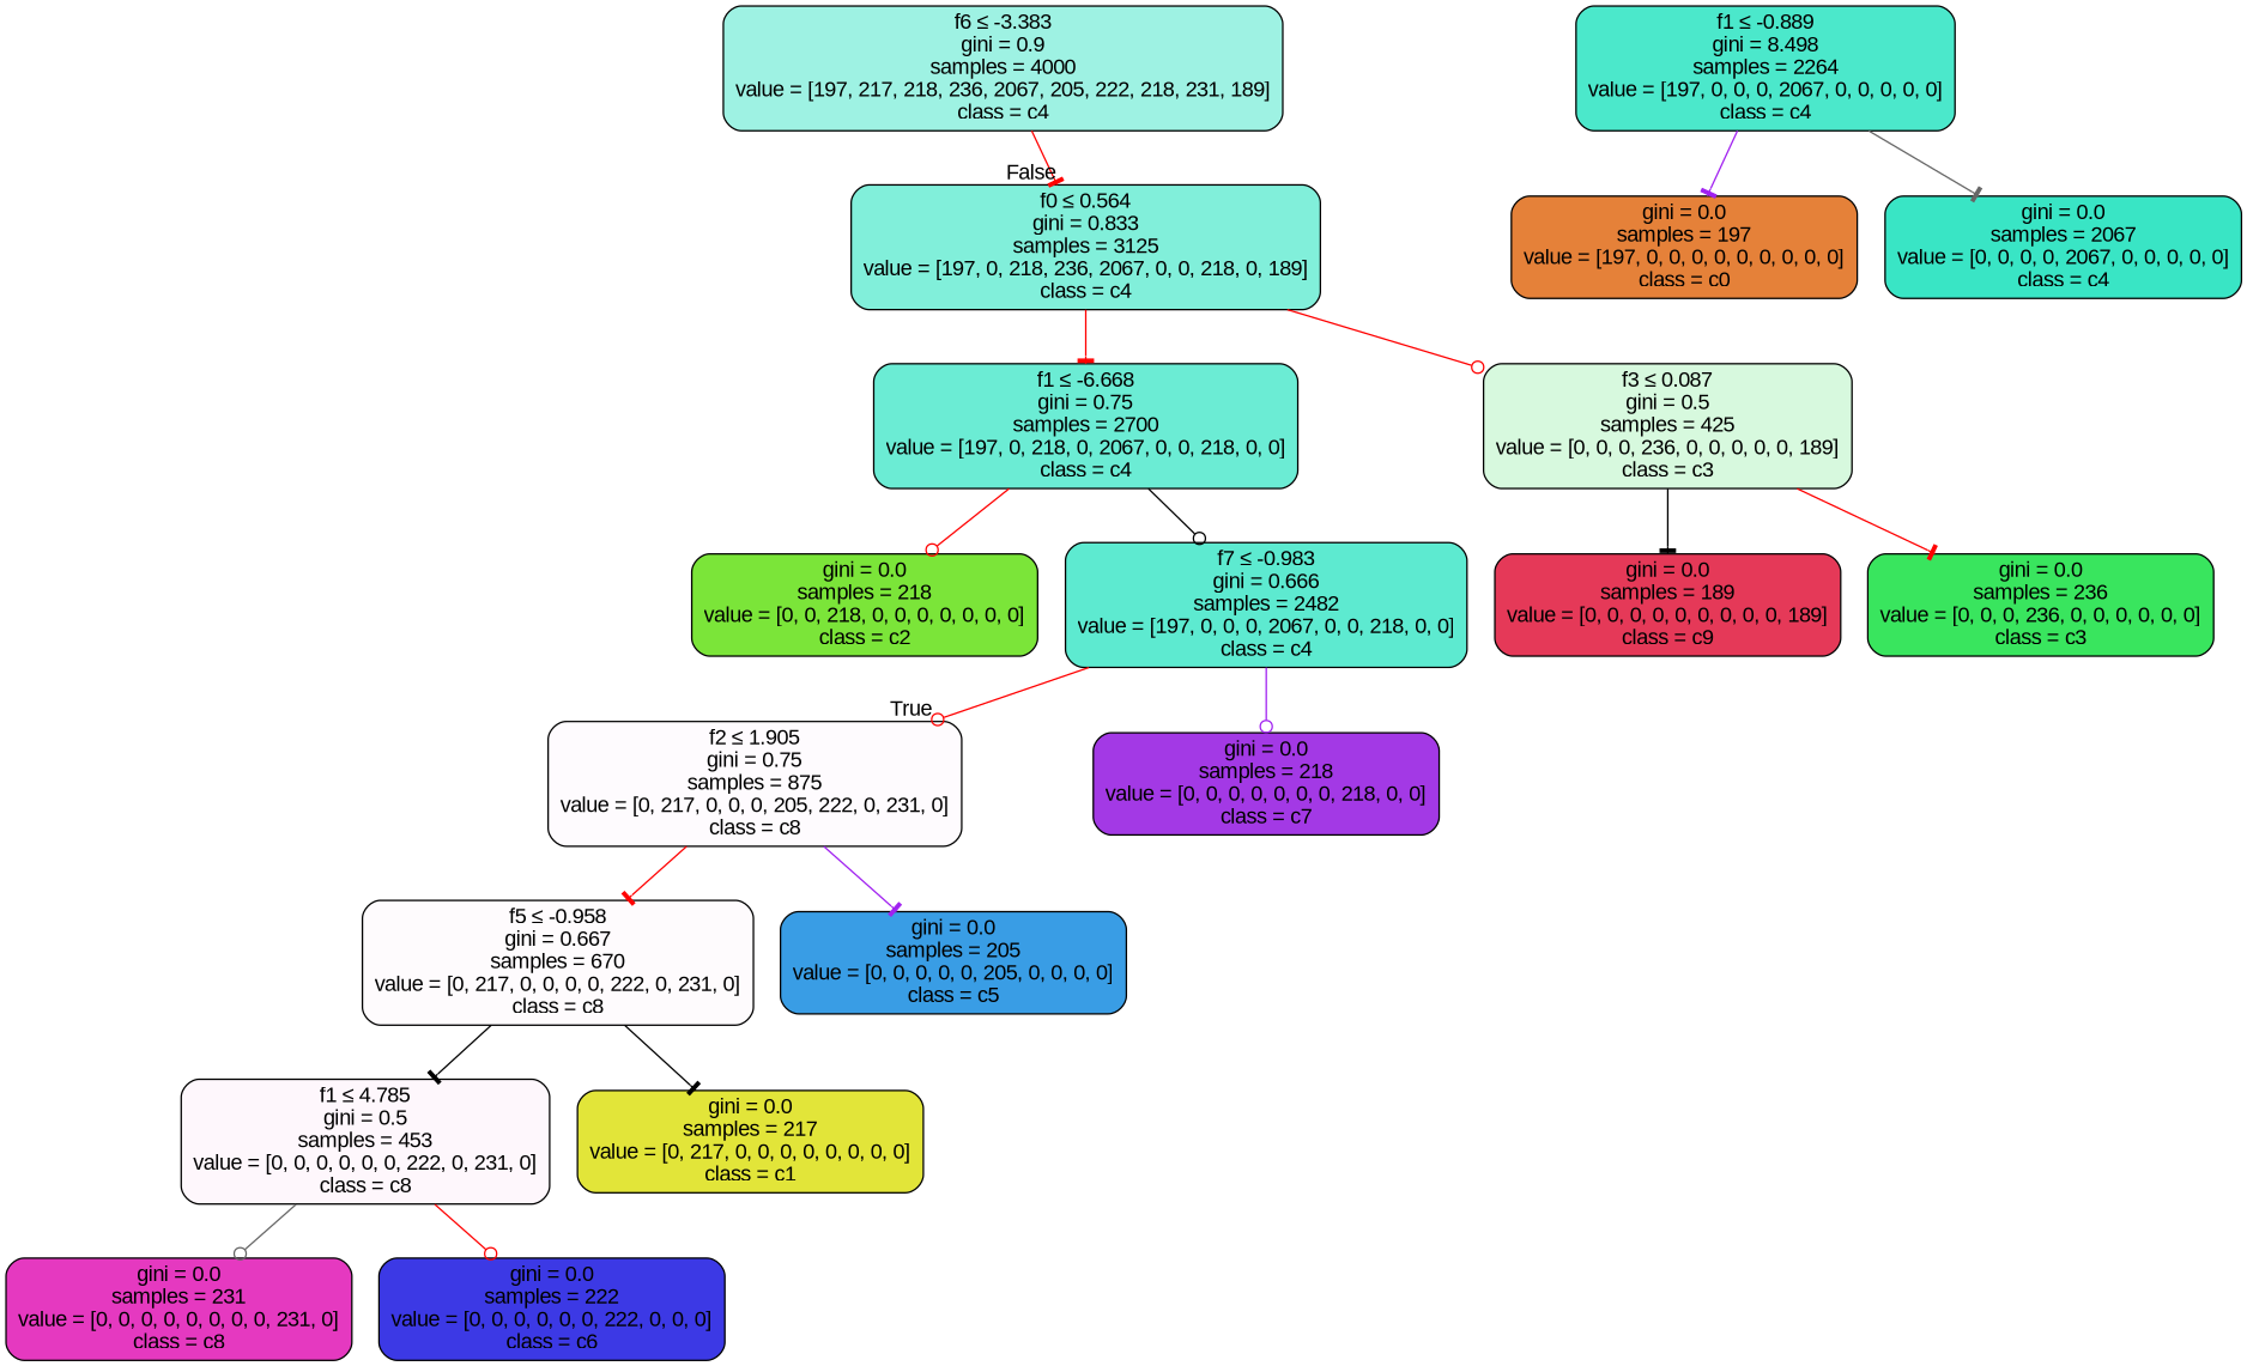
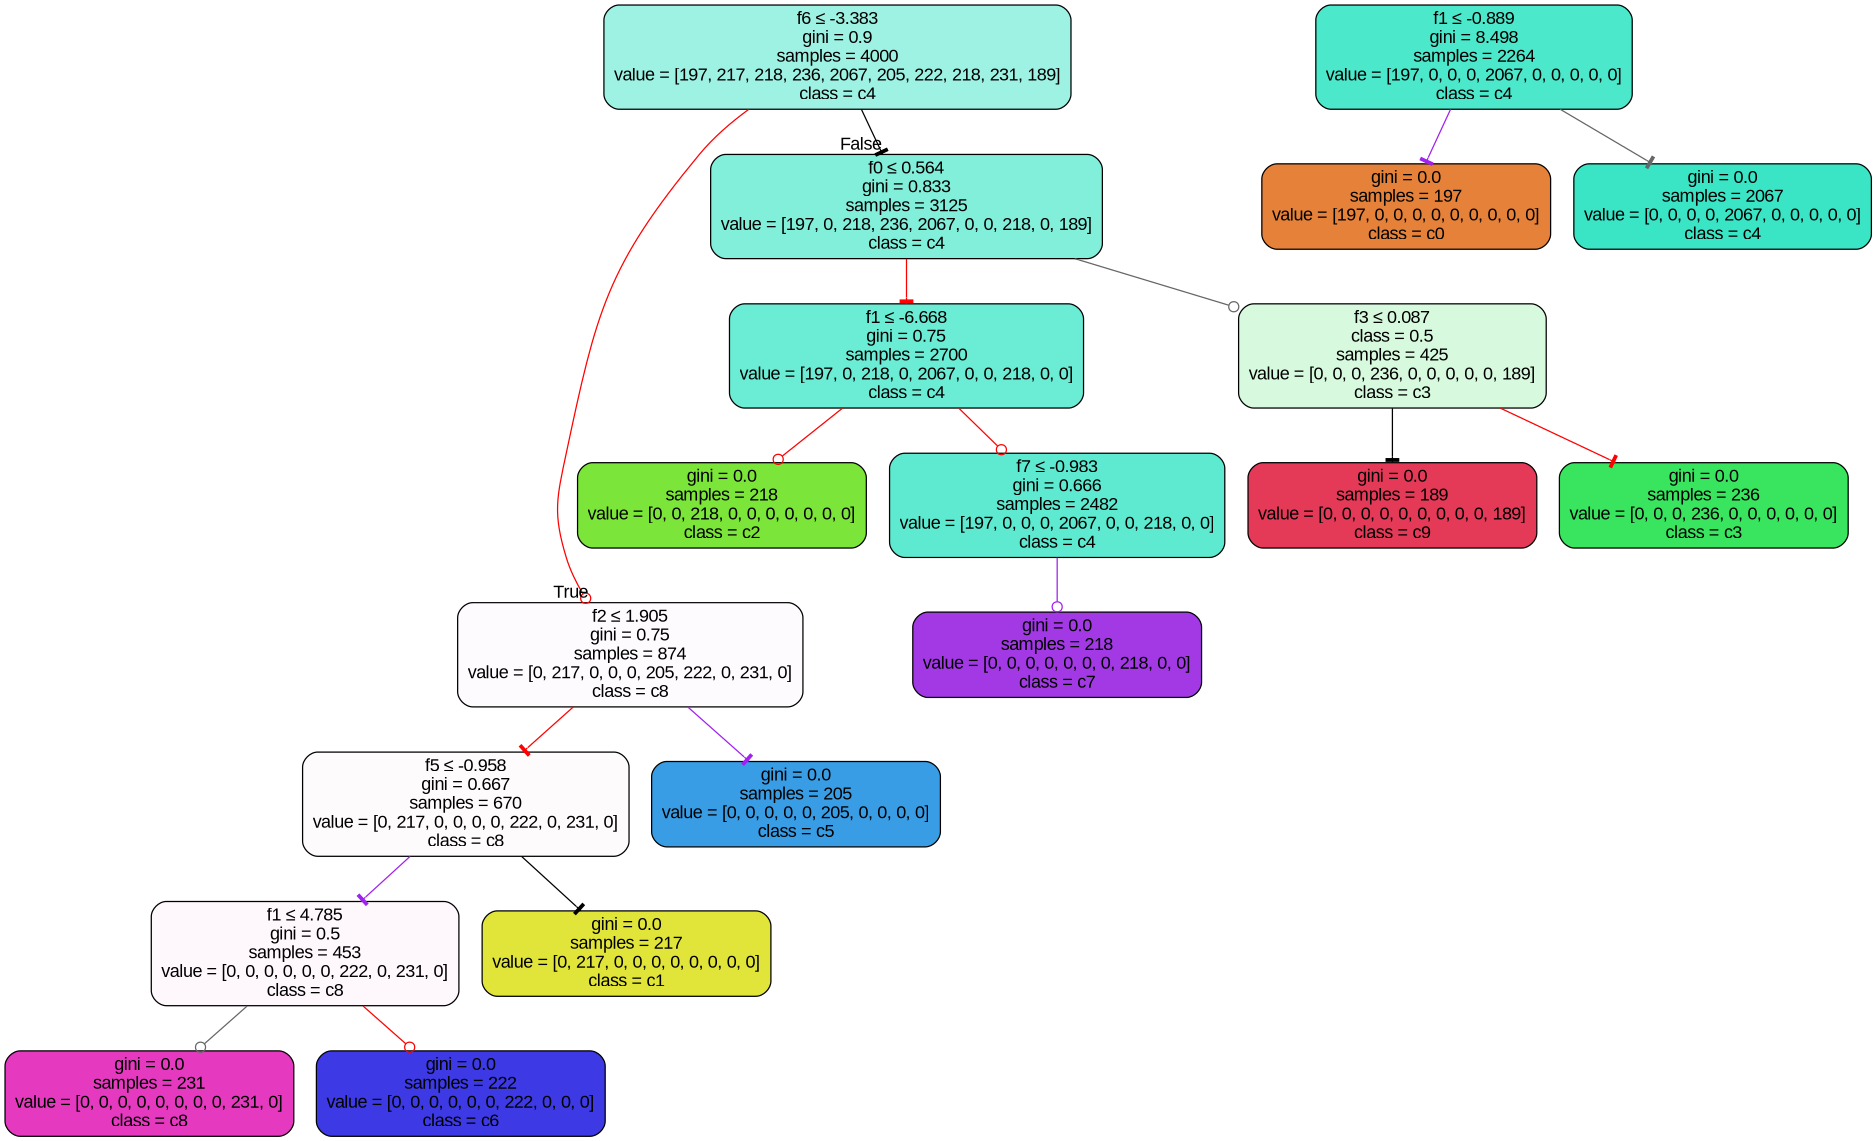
  digraph {
    fontname="Liberation Sans"
    node [color=black fontname="Liberation Sans" shape=box style="filled, rounded"]
    edge [arrowhead=tee color=red fontname="Liberation Sans"]
    n1 [fillcolor="#39e5c57c" label=<f6 &le; -3.383<br/>gini = 0.9<br/>samples = 4000<br/>value = [197, 217, 218, 236, 2067, 205, 222, 218, 231, 189]<br/>class = c4>]
-   n2 [fillcolor="#e539c004" label=<f2 &le; 1.905<br/>gini = 0.75<br/>samples = 875<br/>value = [0, 217, 0, 0, 0, 205, 222, 0, 231, 0]<br/>class = c8>]
+   n2 [fillcolor="#e539c004" label=<f2 &le; 1.905<br/>gini = 0.75<br/>samples = 874<br/>value = [0, 217, 0, 0, 0, 205, 222, 0, 231, 0]<br/>class = c8>]
    n3 [fillcolor="#39e5c5a2" label=<f0 &le; 0.564<br/>gini = 0.833<br/>samples = 3125<br/>value = [197, 0, 218, 236, 2067, 0, 0, 218, 0, 189]<br/>class = c4>]
    n4 [fillcolor="#e539c005" label=<f5 &le; -0.958<br/>gini = 0.667<br/>samples = 670<br/>value = [0, 217, 0, 0, 0, 0, 222, 0, 231, 0]<br/>class = c8>]
    n5 [fillcolor="#399de5ff" label=<gini = 0.0<br/>samples = 205<br/>value = [0, 0, 0, 0, 0, 205, 0, 0, 0, 0]<br/>class = c5>]
    n6 [fillcolor="#39e5c5be" label=<f1 &le; -6.668<br/>gini = 0.75<br/>samples = 2700<br/>value = [197, 0, 218, 0, 2067, 0, 0, 218, 0, 0]<br/>class = c4>]
-   n7 [fillcolor="#39e55e33" label=<f3 &le; 0.087<br/>gini = 0.5<br/>samples = 425<br/>value = [0, 0, 0, 236, 0, 0, 0, 0, 0, 189]<br/>class = c3>]
+   n7 [fillcolor="#39e55e33" label=<f3 &le; 0.087<br/>class = 0.5<br/>samples = 425<br/>value = [0, 0, 0, 236, 0, 0, 0, 0, 0, 189]<br/>class = c3>]
    n8 [fillcolor="#e539c00a" label=<f1 &le; 4.785<br/>gini = 0.5<br/>samples = 453<br/>value = [0, 0, 0, 0, 0, 0, 222, 0, 231, 0]<br/>class = c8>]
    n9 [fillcolor="#e2e539ff" label=<gini = 0.0<br/>samples = 217<br/>value = [0, 217, 0, 0, 0, 0, 0, 0, 0, 0]<br/>class = c1>]
    n10 [fillcolor="#e539c0ff" label=<gini = 0.0<br/>samples = 231<br/>value = [0, 0, 0, 0, 0, 0, 0, 0, 231, 0]<br/>class = c8>]
    n11 [fillcolor="#3c39e5ff" label=<gini = 0.0<br/>samples = 222<br/>value = [0, 0, 0, 0, 0, 0, 222, 0, 0, 0]<br/>class = c6>]
    n12 [fillcolor="#7be539ff" label=<gini = 0.0<br/>samples = 218<br/>value = [0, 0, 218, 0, 0, 0, 0, 0, 0, 0]<br/>class = c2>]
    n13 [fillcolor="#39e5c5d0" label=<f7 &le; -0.983<br/>gini = 0.666<br/>samples = 2482<br/>value = [197, 0, 0, 0, 2067, 0, 0, 218, 0, 0]<br/>class = c4>]
    n14 [fillcolor="#e53958ff" label=<gini = 0.0<br/>samples = 189<br/>value = [0, 0, 0, 0, 0, 0, 0, 0, 0, 189]<br/>class = c9>]
    n15 [fillcolor="#39e55eff" label=<gini = 0.0<br/>samples = 236<br/>value = [0, 0, 0, 236, 0, 0, 0, 0, 0, 0]<br/>class = c3>]
    n16 [fillcolor="#a339e5ff" label=<gini = 0.0<br/>samples = 218<br/>value = [0, 0, 0, 0, 0, 0, 0, 218, 0, 0]<br/>class = c7>]
    n17 [fillcolor="#39e5c5e7" label=<f1 &le; -0.889<br/>gini = 8.498<br/>samples = 2264<br/>value = [197, 0, 0, 0, 2067, 0, 0, 0, 0, 0]<br/>class = c4>]
    n18 [fillcolor="#e58139ff" label=<gini = 0.0<br/>samples = 197<br/>value = [197, 0, 0, 0, 0, 0, 0, 0, 0, 0]<br/>class = c0>]
    n19 [fillcolor="#39e5c5ff" label=<gini = 0.0<br/>samples = 2067<br/>value = [0, 0, 0, 0, 2067, 0, 0, 0, 0, 0]<br/>class = c4>]
-   n13 -> n2 [arrowhead=odot headlabel=True labelangle=45 labeldistance=2.5]
-   n1 -> n3 [headlabel=False labelangle=-45 labeldistance=2.5]
+   n1 -> n2 [arrowhead=odot headlabel=True labelangle=45 labeldistance=2.5]
+   n1 -> n3 [color=black headlabel=False labelangle=-45 labeldistance=2.5]
    n2 -> n4
    n2 -> n5 [color=purple]
    n3 -> n6
-   n3 -> n7 [arrowhead=odot]
-   n4 -> n8 [color=black]
+   n3 -> n7 [arrowhead=odot color=gray40]
+   n4 -> n8 [color=purple]
    n4 -> n9 [color=black]
    n6 -> n12 [arrowhead=odot]
-   n6 -> n13 [arrowhead=odot color=black]
+   n6 -> n13 [arrowhead=odot]
    n7 -> n14 [color=black]
    n7 -> n15
    n8 -> n10 [arrowhead=odot color=gray40]
    n8 -> n11 [arrowhead=odot]
    n13 -> n16 [arrowhead=odot color=purple]
    n17 -> n18 [color=purple]
    n17 -> n19 [color=gray40]
  }
